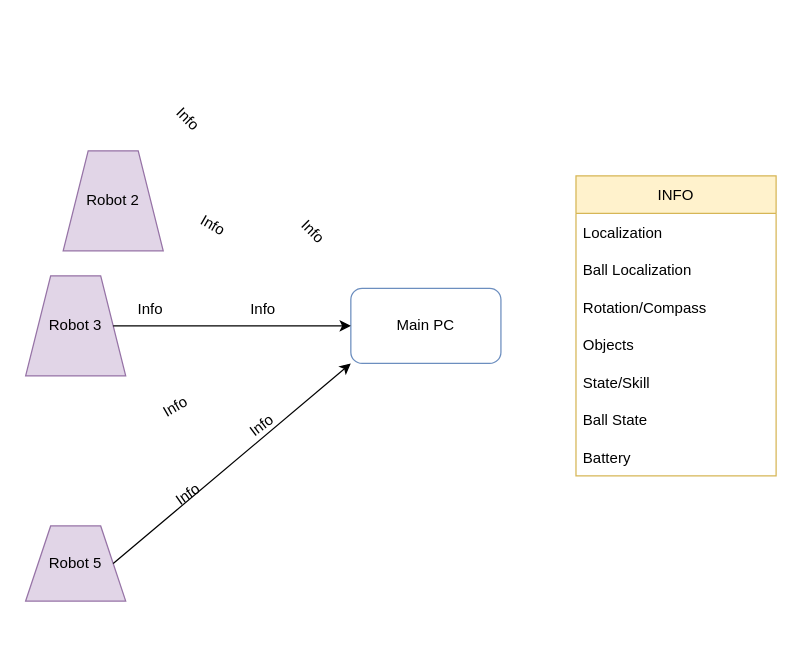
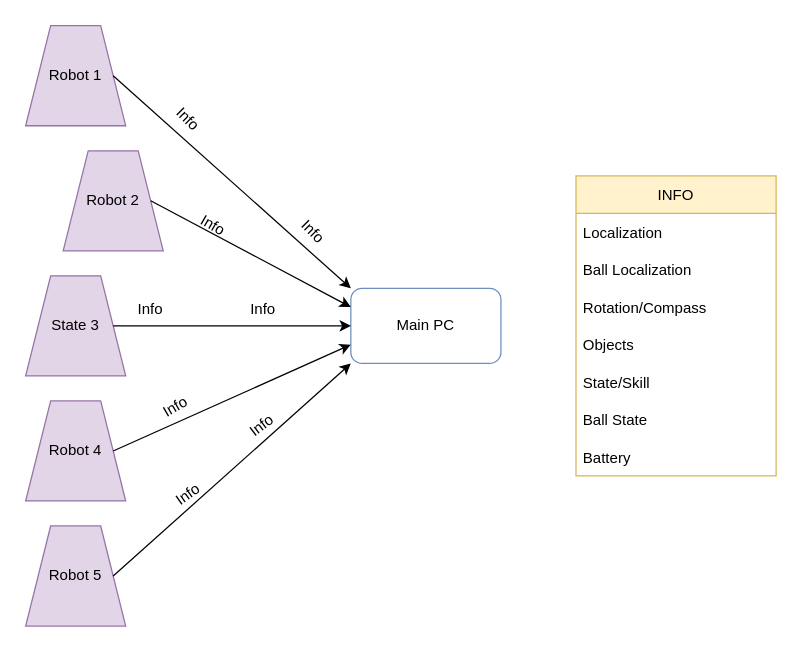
  <mxCell id="0" />
  <mxCell id="1" parent="0" />
  <mxCell id="2" value="Main PC" style="rounded=1;whiteSpace=wrap;html=1;fillColor=#ffffff;strokeColor=#6c8ebf;" vertex="1" parent="1"><mxGeometry x="280" y="230" width="120" height="60" as="geometry" /></mxCell>
- <mxCell id="3" value="Robot 3" style="shape=trapezoid;perimeter=trapezoidPerimeter;whiteSpace=wrap;html=1;fixedSize=1;fillColor=#e1d5e7;strokeColor=#9673a6;" vertex="1" parent="1"><mxGeometry x="20" y="220" width="80" height="80" as="geometry" /></mxCell>
+ <mxCell id="3" value="State 3" style="shape=trapezoid;perimeter=trapezoidPerimeter;whiteSpace=wrap;html=1;fixedSize=1;fillColor=#e1d5e7;strokeColor=#9673a6;" vertex="1" parent="1"><mxGeometry x="20" y="220" width="80" height="80" as="geometry" /></mxCell>
  <mxCell id="4" value="Robot 2" style="shape=trapezoid;perimeter=trapezoidPerimeter;whiteSpace=wrap;html=1;fixedSize=1;fillColor=#e1d5e7;strokeColor=#9673a6;" vertex="1" parent="1"><mxGeometry x="50" y="120" width="80" height="80" as="geometry" /></mxCell>
- <mxCell id="6" value="Robot 5" style="shape=trapezoid;perimeter=trapezoidPerimeter;whiteSpace=wrap;html=1;fixedSize=1;fillColor=#e1d5e7;strokeColor=#9673a6;" vertex="1" parent="1"><mxGeometry x="20" y="420" width="80" height="60" as="geometry" /></mxCell>
+ <mxCell id="5" value="Robot 1" style="shape=trapezoid;perimeter=trapezoidPerimeter;whiteSpace=wrap;html=1;fixedSize=1;fillColor=#e1d5e7;strokeColor=#9673a6;" vertex="1" parent="1"><mxGeometry x="20" y="20" width="80" height="80" as="geometry" /></mxCell>
+ <mxCell id="6" value="Robot 5" style="shape=trapezoid;perimeter=trapezoidPerimeter;whiteSpace=wrap;html=1;fixedSize=1;fillColor=#e1d5e7;strokeColor=#9673a6;" vertex="1" parent="1"><mxGeometry x="20" y="420" width="80" height="80" as="geometry" /></mxCell>
+ <mxCell id="7" value="Robot 4" style="shape=trapezoid;perimeter=trapezoidPerimeter;whiteSpace=wrap;html=1;fixedSize=1;fillColor=#e1d5e7;strokeColor=#9673a6;" vertex="1" parent="1"><mxGeometry x="20" y="320" width="80" height="80" as="geometry" /></mxCell>
+ <mxCell id="8" value="" style="endArrow=classic;html=1;rounded=0;exitX=1;exitY=0.5;exitDx=0;exitDy=0;entryX=0;entryY=0;entryDx=0;entryDy=0;" edge="1" parent="1" source="5" target="2"><mxGeometry width="50" height="50" relative="1" as="geometry"><mxPoint x="180" y="150" as="sourcePoint" /><mxPoint x="230" y="100" as="targetPoint" /></mxGeometry></mxCell>
+ <mxCell id="9" value="" style="endArrow=classic;html=1;rounded=0;exitX=1;exitY=0.5;exitDx=0;exitDy=0;entryX=0;entryY=0.25;entryDx=0;entryDy=0;" edge="1" parent="1" source="4" target="2"><mxGeometry width="50" height="50" relative="1" as="geometry"><mxPoint x="400" y="240" as="sourcePoint" /><mxPoint x="450" y="190" as="targetPoint" /></mxGeometry></mxCell>
  <mxCell id="10" value="" style="endArrow=classic;html=1;rounded=0;exitX=1;exitY=0.5;exitDx=0;exitDy=0;entryX=0;entryY=0.5;entryDx=0;entryDy=0;" edge="1" parent="1" source="3" target="2"><mxGeometry width="50" height="50" relative="1" as="geometry"><mxPoint x="100" y="170" as="sourcePoint" /><mxPoint x="290" y="255" as="targetPoint" /></mxGeometry></mxCell>
+ <mxCell id="11" value="" style="endArrow=classic;html=1;rounded=0;exitX=1;exitY=0.5;exitDx=0;exitDy=0;entryX=0;entryY=0.75;entryDx=0;entryDy=0;" edge="1" parent="1" source="7" target="2"><mxGeometry width="50" height="50" relative="1" as="geometry"><mxPoint x="110" y="180" as="sourcePoint" /><mxPoint x="300" y="265" as="targetPoint" /></mxGeometry></mxCell>
  <mxCell id="12" value="" style="endArrow=classic;html=1;rounded=0;exitX=1;exitY=0.5;exitDx=0;exitDy=0;entryX=0;entryY=1;entryDx=0;entryDy=0;" edge="1" parent="1" source="6" target="2"><mxGeometry width="50" height="50" relative="1" as="geometry"><mxPoint x="120" y="190" as="sourcePoint" /><mxPoint x="310" y="275" as="targetPoint" /></mxGeometry></mxCell>
  <mxCell id="13" value="Info" style="text;html=1;strokeColor=none;fillColor=none;align=center;verticalAlign=middle;whiteSpace=wrap;rounded=0;rotation=45;" vertex="1" parent="1"><mxGeometry x="120" y="80" width="60" height="30" as="geometry" /></mxCell>
  <mxCell id="14" value="Info" style="text;html=1;strokeColor=none;fillColor=none;align=center;verticalAlign=middle;whiteSpace=wrap;rounded=0;rotation=45;" vertex="1" parent="1"><mxGeometry x="220" y="170" width="60" height="30" as="geometry" /></mxCell>
  <mxCell id="15" value="Info" style="text;html=1;strokeColor=none;fillColor=none;align=center;verticalAlign=middle;whiteSpace=wrap;rounded=0;rotation=30;" vertex="1" parent="1"><mxGeometry x="140" y="165" width="60" height="30" as="geometry" /></mxCell>
  <mxCell id="16" value="Info" style="text;html=1;strokeColor=none;fillColor=none;align=center;verticalAlign=middle;whiteSpace=wrap;rounded=0;rotation=0;" vertex="1" parent="1"><mxGeometry x="90" y="232" width="60" height="30" as="geometry" /></mxCell>
  <mxCell id="17" value="Info" style="text;html=1;strokeColor=none;fillColor=none;align=center;verticalAlign=middle;whiteSpace=wrap;rounded=0;rotation=0;" vertex="1" parent="1"><mxGeometry x="180" y="232" width="60" height="30" as="geometry" /></mxCell>
  <mxCell id="18" value="Info" style="text;html=1;strokeColor=none;fillColor=none;align=center;verticalAlign=middle;whiteSpace=wrap;rounded=0;rotation=-30;" vertex="1" parent="1"><mxGeometry x="110" y="310" width="60" height="30" as="geometry" /></mxCell>
  <mxCell id="19" value="Info" style="text;html=1;strokeColor=none;fillColor=none;align=center;verticalAlign=middle;whiteSpace=wrap;rounded=0;rotation=-35;" vertex="1" parent="1"><mxGeometry x="120" y="380" width="60" height="30" as="geometry" /></mxCell>
  <mxCell id="20" value="Info" style="text;html=1;strokeColor=none;fillColor=none;align=center;verticalAlign=middle;whiteSpace=wrap;rounded=0;rotation=-37;" vertex="1" parent="1"><mxGeometry x="179" y="325" width="60" height="30" as="geometry" /></mxCell>
  <mxCell id="21" value="INFO" style="swimlane;fontStyle=0;childLayout=stackLayout;horizontal=1;startSize=30;horizontalStack=0;resizeParent=1;resizeParentMax=0;resizeLast=0;collapsible=1;marginBottom=0;labelBackgroundColor=none;fillColor=#fff2cc;strokeColor=#d6b656;" vertex="1" parent="1"><mxGeometry x="460" y="140" width="160" height="240" as="geometry"><mxRectangle x="560" y="240" width="70" height="30" as="alternateBounds" /></mxGeometry></mxCell>
  <mxCell id="22" value="Localization" style="text;strokeColor=none;fillColor=none;align=left;verticalAlign=middle;spacingLeft=4;spacingRight=4;overflow=hidden;points=[[0,0.5],[1,0.5]];portConstraint=eastwest;rotatable=0;labelBackgroundColor=none;" vertex="1" parent="21"><mxGeometry y="30" width="160" height="30" as="geometry" /></mxCell>
  <mxCell id="23" value="Ball Localization" style="text;strokeColor=none;fillColor=none;align=left;verticalAlign=middle;spacingLeft=4;spacingRight=4;overflow=hidden;points=[[0,0.5],[1,0.5]];portConstraint=eastwest;rotatable=0;labelBackgroundColor=none;" vertex="1" parent="21"><mxGeometry y="60" width="160" height="30" as="geometry" /></mxCell>
  <mxCell id="24" value="Rotation/Compass" style="text;strokeColor=none;fillColor=none;align=left;verticalAlign=middle;spacingLeft=4;spacingRight=4;overflow=hidden;points=[[0,0.5],[1,0.5]];portConstraint=eastwest;rotatable=0;labelBackgroundColor=none;" vertex="1" parent="21"><mxGeometry y="90" width="160" height="30" as="geometry" /></mxCell>
  <mxCell id="25" value="Objects" style="text;strokeColor=none;fillColor=none;align=left;verticalAlign=middle;spacingLeft=4;spacingRight=4;overflow=hidden;points=[[0,0.5],[1,0.5]];portConstraint=eastwest;rotatable=0;labelBackgroundColor=none;" vertex="1" parent="21"><mxGeometry y="120" width="160" height="30" as="geometry" /></mxCell>
  <mxCell id="26" value="State/Skill" style="text;strokeColor=none;fillColor=none;align=left;verticalAlign=middle;spacingLeft=4;spacingRight=4;overflow=hidden;points=[[0,0.5],[1,0.5]];portConstraint=eastwest;rotatable=0;labelBackgroundColor=none;" vertex="1" parent="21"><mxGeometry y="150" width="160" height="30" as="geometry" /></mxCell>
  <mxCell id="27" value="Ball State" style="text;strokeColor=none;fillColor=none;align=left;verticalAlign=middle;spacingLeft=4;spacingRight=4;overflow=hidden;points=[[0,0.5],[1,0.5]];portConstraint=eastwest;rotatable=0;labelBackgroundColor=none;" vertex="1" parent="21"><mxGeometry y="180" width="160" height="30" as="geometry" /></mxCell>
  <mxCell id="28" value="Battery" style="text;strokeColor=none;fillColor=none;align=left;verticalAlign=middle;spacingLeft=4;spacingRight=4;overflow=hidden;points=[[0,0.5],[1,0.5]];portConstraint=eastwest;rotatable=0;labelBackgroundColor=none;" vertex="1" parent="21"><mxGeometry y="210" width="160" height="30" as="geometry" /></mxCell>
